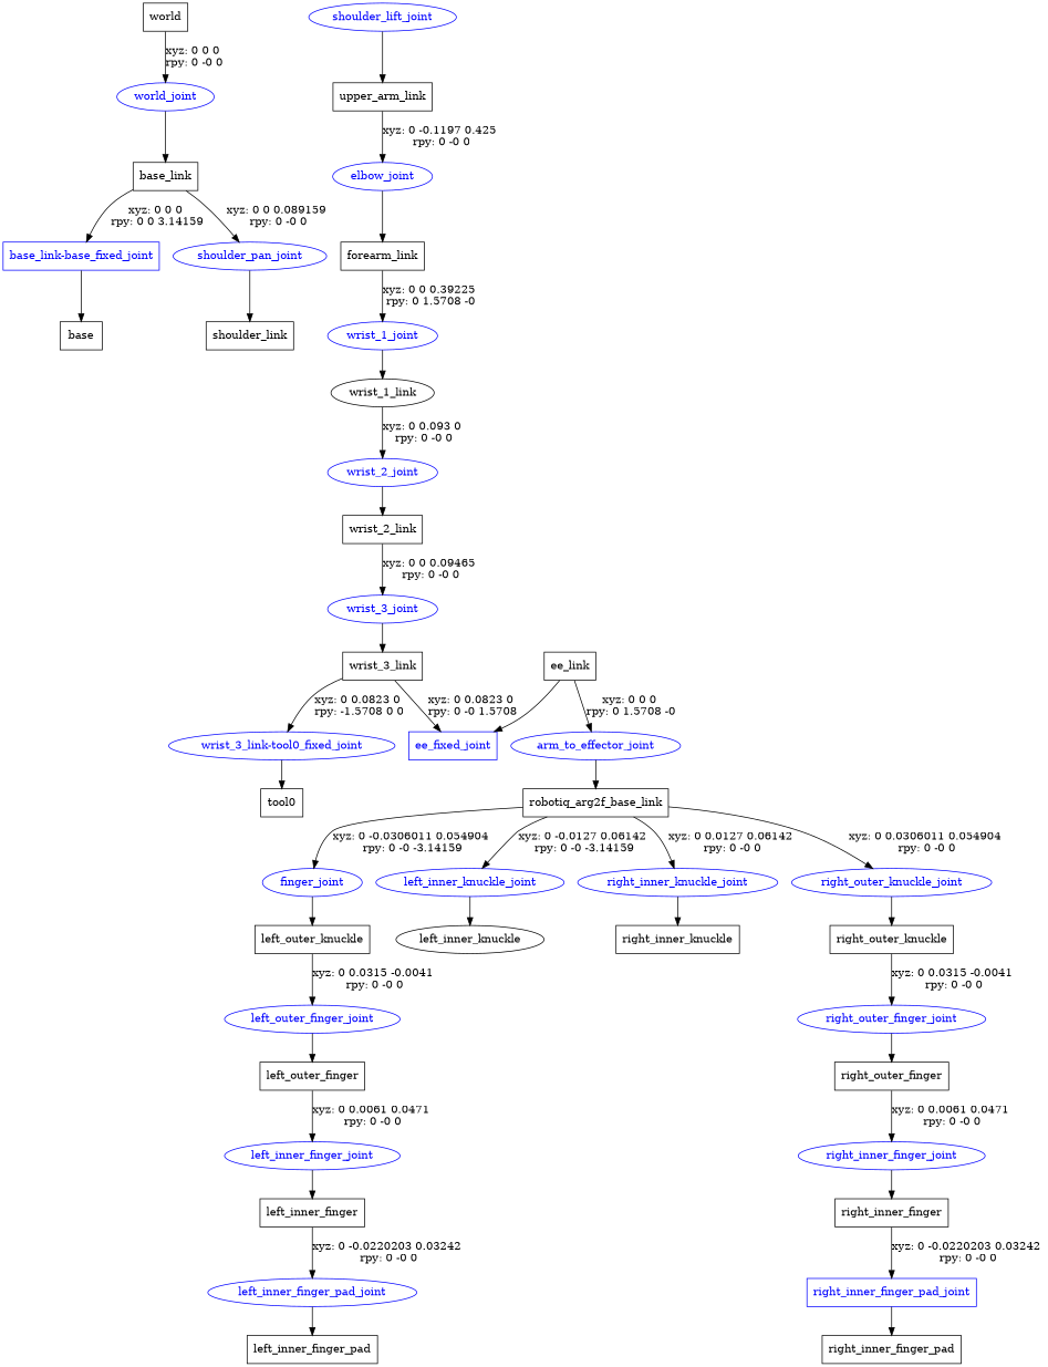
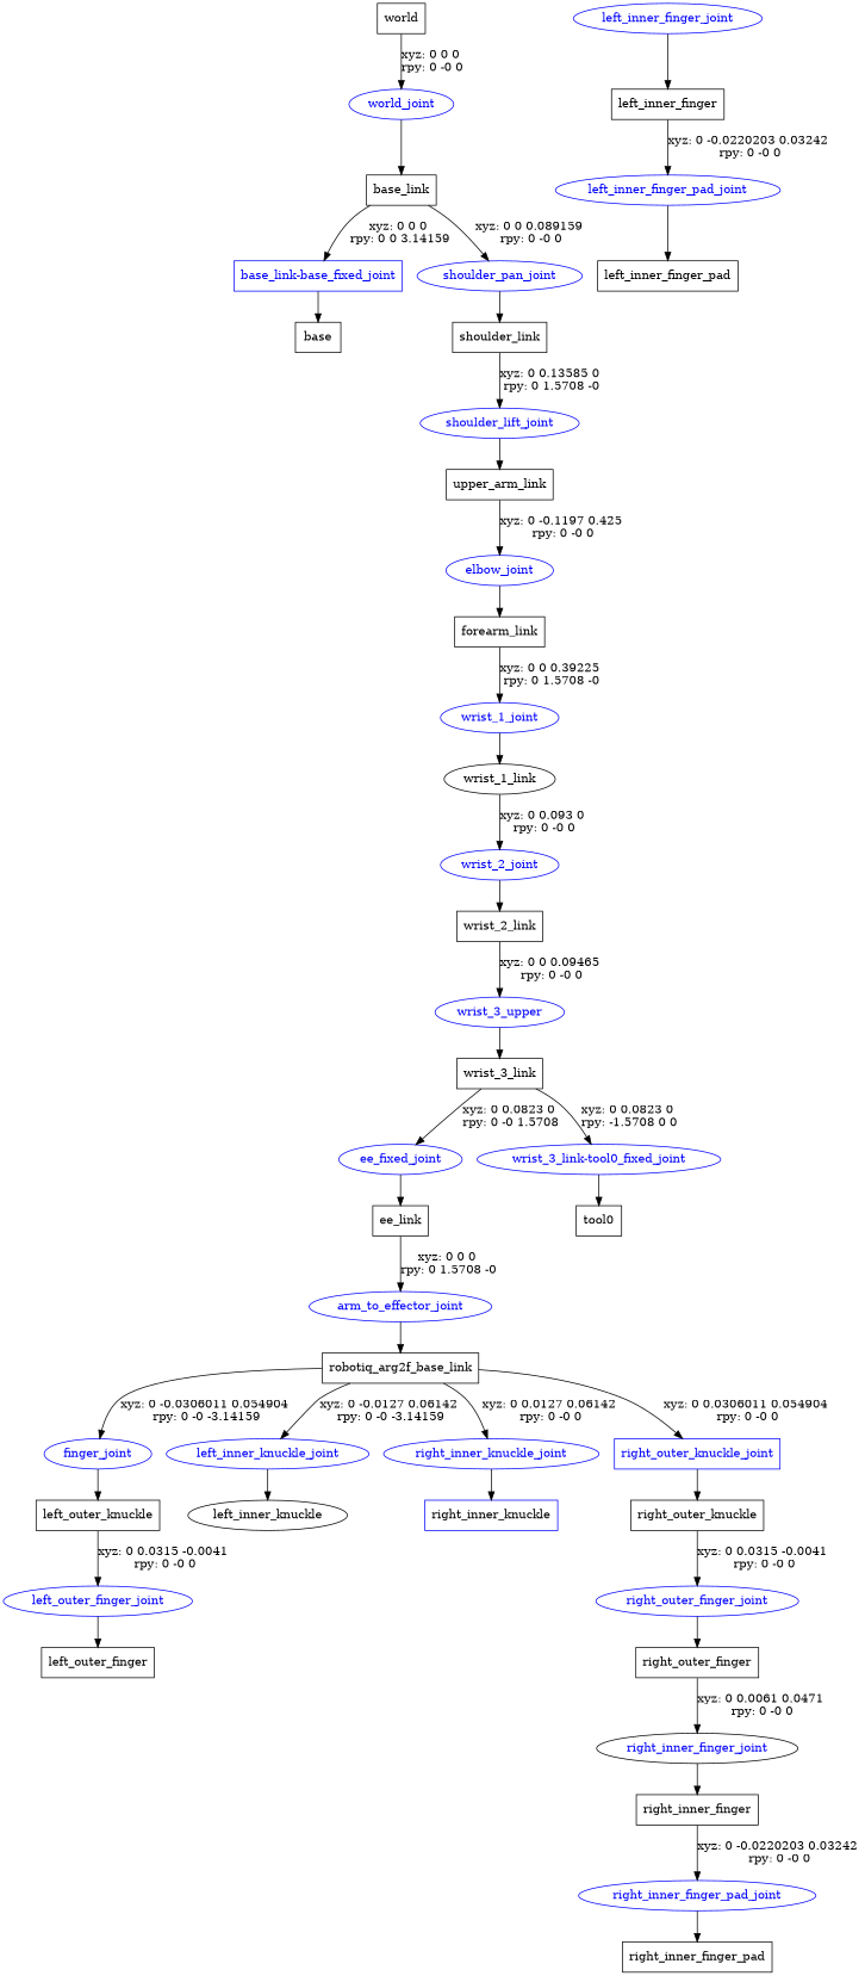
  digraph {
    node [shape=ellipse]
    n1 [label=world shape=box]
    world_joint [color=blue fontcolor=blue]
    n3 [label=base_link shape=box]
    "base_link-base_fixed_joint" [color=blue fontcolor=blue shape=box]
    shoulder_pan_joint [color=blue fontcolor=blue]
    n6 [label=base shape=box]
    n7 [label=shoulder_link shape=box]
    shoulder_lift_joint [color=blue fontcolor=blue]
    n9 [label=upper_arm_link shape=box]
    elbow_joint [color=blue fontcolor=blue]
    n11 [label=forearm_link shape=box]
    wrist_1_joint [color=blue fontcolor=blue]
    n13 [label=wrist_1_link]
    wrist_2_joint [color=blue fontcolor=blue]
    n15 [label=wrist_2_link shape=box]
-   wrist_3_joint [color=blue fontcolor=blue]
+   wrist_3_joint [color=blue fontcolor=blue label=wrist_3_upper]
    n17 [label=wrist_3_link shape=box]
-   ee_fixed_joint [color=blue fontcolor=blue shape=box]
+   ee_fixed_joint [color=blue fontcolor=blue]
    "wrist_3_link-tool0_fixed_joint" [color=blue fontcolor=blue]
    n20 [label=ee_link shape=box]
    n21 [label=tool0 shape=box]
    arm_to_effector_joint [color=blue fontcolor=blue]
    n23 [label=robotiq_arg2f_base_link shape=box]
    finger_joint [color=blue fontcolor=blue]
    left_inner_knuckle_joint [color=blue fontcolor=blue]
    right_inner_knuckle_joint [color=blue fontcolor=blue]
-   right_outer_knuckle_joint [color=blue fontcolor=blue]
+   right_outer_knuckle_joint [color=blue fontcolor=blue shape=box]
    n28 [label=left_outer_knuckle shape=box]
    n29 [label=left_inner_knuckle]
-   n30 [label=right_inner_knuckle shape=box]
+   n30 [label=right_inner_knuckle shape=box color=blue]
    n31 [label=right_outer_knuckle shape=box]
    left_outer_finger_joint [color=blue fontcolor=blue]
    n33 [label=left_outer_finger shape=box]
    left_inner_finger_joint [color=blue fontcolor=blue]
    n35 [label=left_inner_finger shape=box]
    left_inner_finger_pad_joint [color=blue fontcolor=blue]
    n37 [label=left_inner_finger_pad shape=box]
    right_outer_finger_joint [color=blue fontcolor=blue]
    n39 [label=right_outer_finger shape=box]
-   right_inner_finger_joint [color=blue fontcolor=blue]
+   right_inner_finger_joint [color=black fontcolor=blue]
    n41 [label=right_inner_finger shape=box]
-   right_inner_finger_pad_joint [color=blue fontcolor=blue shape=box]
+   right_inner_finger_pad_joint [color=blue fontcolor=blue]
    n43 [label=right_inner_finger_pad shape=box]
    n1 -> world_joint [label="xyz: 0 0 0 \nrpy: 0 -0 0"]
    world_joint -> n3
    n3 -> "base_link-base_fixed_joint" [label="xyz: 0 0 0 \nrpy: 0 0 3.14159"]
    n3 -> shoulder_pan_joint [label="xyz: 0 0 0.089159 \nrpy: 0 -0 0"]
    "base_link-base_fixed_joint" -> n6
    shoulder_pan_joint -> n7
+   n7 -> shoulder_lift_joint [label="xyz: 0 0.13585 0 \nrpy: 0 1.5708 -0"]
    shoulder_lift_joint -> n9
    n9 -> elbow_joint [label="xyz: 0 -0.1197 0.425 \nrpy: 0 -0 0"]
    elbow_joint -> n11
    n11 -> wrist_1_joint [label="xyz: 0 0 0.39225 \nrpy: 0 1.5708 -0"]
    wrist_1_joint -> n13
    n13 -> wrist_2_joint [label="xyz: 0 0.093 0 \nrpy: 0 -0 0"]
    wrist_2_joint -> n15
    n15 -> wrist_3_joint [label="xyz: 0 0 0.09465 \nrpy: 0 -0 0"]
    wrist_3_joint -> n17
    n17 -> ee_fixed_joint [label="xyz: 0 0.0823 0 \nrpy: 0 -0 1.5708"]
    n17 -> "wrist_3_link-tool0_fixed_joint" [label="xyz: 0 0.0823 0 \nrpy: -1.5708 0 0"]
-   n20 -> ee_fixed_joint
+   ee_fixed_joint -> n20
    "wrist_3_link-tool0_fixed_joint" -> n21
    n20 -> arm_to_effector_joint [label="xyz: 0 0 0 \nrpy: 0 1.5708 -0"]
    arm_to_effector_joint -> n23
    n23 -> finger_joint [label="xyz: 0 -0.0306011 0.054904 \nrpy: 0 -0 -3.14159"]
    n23 -> left_inner_knuckle_joint [label="xyz: 0 -0.0127 0.06142 \nrpy: 0 -0 -3.14159"]
    n23 -> right_inner_knuckle_joint [label="xyz: 0 0.0127 0.06142 \nrpy: 0 -0 0"]
    n23 -> right_outer_knuckle_joint [label="xyz: 0 0.0306011 0.054904 \nrpy: 0 -0 0"]
    finger_joint -> n28
    left_inner_knuckle_joint -> n29
    right_inner_knuckle_joint -> n30
    right_outer_knuckle_joint -> n31
    n28 -> left_outer_finger_joint [label="xyz: 0 0.0315 -0.0041 \nrpy: 0 -0 0"]
    n31 -> right_outer_finger_joint [label="xyz: 0 0.0315 -0.0041 \nrpy: 0 -0 0"]
    left_outer_finger_joint -> n33
-   n33 -> left_inner_finger_joint [label="xyz: 0 0.0061 0.0471 \nrpy: 0 -0 0"]
    left_inner_finger_joint -> n35
    n35 -> left_inner_finger_pad_joint [label="xyz: 0 -0.0220203 0.03242 \nrpy: 0 -0 0"]
    left_inner_finger_pad_joint -> n37
    right_outer_finger_joint -> n39
    n39 -> right_inner_finger_joint [label="xyz: 0 0.0061 0.0471 \nrpy: 0 -0 0"]
    right_inner_finger_joint -> n41
    n41 -> right_inner_finger_pad_joint [label="xyz: 0 -0.0220203 0.03242 \nrpy: 0 -0 0"]
    right_inner_finger_pad_joint -> n43
  }
